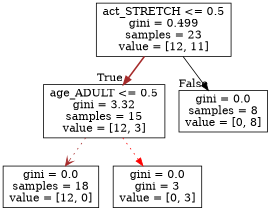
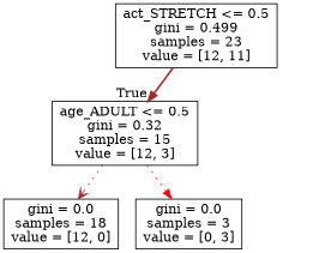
  digraph {
    node [shape=box]
    edge [arrowhead=normal color=brown style=dotted]
    n1 [label="act_STRETCH <= 0.5\ngini = 0.499\nsamples = 23\nvalue = [12, 11]"]
-   n2 [label="age_ADULT <= 0.5\ngini = 3.32\nsamples = 15\nvalue = [12, 3]"]
-   n3 [label="gini = 0.0\nsamples = 8\nvalue = [0, 8]"]
+   n2 [label="age_ADULT <= 0.5\ngini = 0.32\nsamples = 15\nvalue = [12, 3]"]
    n4 [label="gini = 0.0\nsamples = 18\nvalue = [12, 0]"]
-   n5 [label="gini = 0.0\ngini = 3\nvalue = [0, 3]"]
+   n5 [label="gini = 0.0\nsamples = 3\nvalue = [0, 3]"]
    n1 -> n2 [headlabel=True labelangle=45 labeldistance=2.5 style=bold]
-   n1 -> n3 [color=black headlabel=False labelangle=-45 labeldistance=2.5 style=solid]
    n2 -> n4 [arrowhead=vee]
    n2 -> n5 [color=red]
  }
